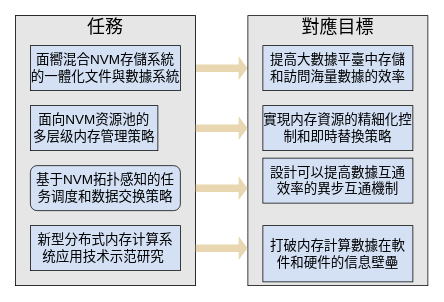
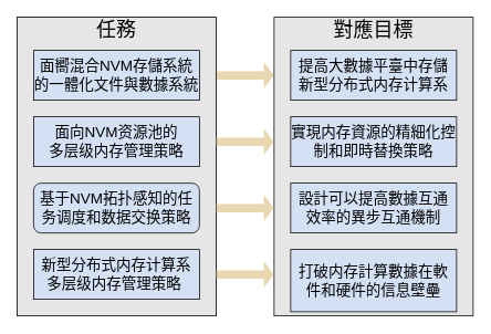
  <mxCell id="0" />
  <mxCell id="1" parent="0" />
  <mxCell id="2" value="" style="group;fillColor=#E6E6E6;fontColor=#333333;strokeColor=#666666;" vertex="1" connectable="0" parent="1"><mxGeometry x="20" y="20" width="240" height="360" as="geometry" /></mxCell>
  <mxCell id="3" style="edgeStyle=orthogonalEdgeStyle;rounded=1;orthogonalLoop=1;jettySize=auto;html=1;shape=flexArrow;endWidth=20.476;endSize=3.605;fillColor=#e8d7b0;strokeColor=none;" edge="1" parent="2" source="4"><mxGeometry relative="1" as="geometry"><mxPoint x="310" y="70" as="targetPoint" /><Array as="points"><mxPoint x="310" y="70" /></Array></mxGeometry></mxCell>
  <mxCell id="4" value="" style="rounded=0;whiteSpace=wrap;html=1;fillColor=#E6E6E6;" vertex="1" parent="2"><mxGeometry width="240" height="360" as="geometry" /></mxCell>
  <mxCell id="5" value="&lt;font style=&quot;font-size: 24px;&quot;&gt;任務&lt;/font&gt;" style="text;html=1;strokeColor=none;fillColor=none;align=center;verticalAlign=middle;whiteSpace=wrap;rounded=0;" vertex="1" parent="2"><mxGeometry x="90" width="60" height="30" as="geometry" /></mxCell>
  <mxCell id="6" value="&lt;font style=&quot;font-size: 18px;&quot;&gt;面嚮混合NVM存儲系統的一體化文件與數據系統&lt;/font&gt;" style="rounded=0;whiteSpace=wrap;html=1;fillColor=#D4E1F5;" vertex="1" parent="2"><mxGeometry x="20" y="40" width="200" height="60" as="geometry" /></mxCell>
- <mxCell id="7" value="&lt;font style=&quot;font-size: 18px;&quot;&gt;面向NVM资源池的&lt;br&gt;多层级内存管理策略&lt;/font&gt;" style="rounded=0;whiteSpace=wrap;html=1;fillColor=#D4E1F5;" vertex="1" parent="2"><mxGeometry x="20" y="120" width="170" height="60" as="geometry" /></mxCell>
+ <mxCell id="7" value="&lt;font style=&quot;font-size: 18px;&quot;&gt;面向NVM资源池的&lt;br&gt;多层级内存管理策略&lt;/font&gt;" style="rounded=0;whiteSpace=wrap;html=1;fillColor=#D4E1F5;" vertex="1" parent="2"><mxGeometry x="20" y="120" width="200" height="60" as="geometry" /></mxCell>
  <mxCell id="8" value="&lt;font style=&quot;font-size: 18px;&quot;&gt;基于NVM拓扑感知的任务调度和数据交换策略&lt;/font&gt;" style="whiteSpace=wrap;html=1;fillColor=#D4E1F5;rounded=1;" vertex="1" parent="2"><mxGeometry x="20" y="200" width="200" height="60" as="geometry" /></mxCell>
- <mxCell id="9" value="&lt;font style=&quot;font-size: 18px;&quot;&gt;新型分布式内存计算系&lt;br&gt;统应用技术示范研究&amp;nbsp;&lt;/font&gt;" style="rounded=0;whiteSpace=wrap;html=1;fillColor=#D4E1F5;" vertex="1" parent="2"><mxGeometry x="20" y="280" width="200" height="60" as="geometry" /></mxCell>
+ <mxCell id="9" value="&lt;font style=&quot;font-size: 18px;&quot;&gt;新型分布式内存计算系&lt;br&gt;多层级内存管理策略&amp;nbsp;&lt;/font&gt;" style="rounded=0;whiteSpace=wrap;html=1;fillColor=#D4E1F5;" vertex="1" parent="2"><mxGeometry x="20" y="280" width="200" height="60" as="geometry" /></mxCell>
  <mxCell id="10" value="" style="group" vertex="1" connectable="0" parent="1"><mxGeometry x="330" y="20" width="240" height="360" as="geometry" /></mxCell>
  <mxCell id="11" value="" style="rounded=0;whiteSpace=wrap;html=1;fillColor=#E6E6E6;" vertex="1" parent="10"><mxGeometry width="240" height="360" as="geometry" /></mxCell>
  <mxCell id="12" value="&lt;span style=&quot;font-size: 24px;&quot;&gt;對應目標&lt;/span&gt;" style="text;html=1;strokeColor=none;fillColor=none;align=center;verticalAlign=middle;whiteSpace=wrap;rounded=0;" vertex="1" parent="10"><mxGeometry x="70" width="100" height="30" as="geometry" /></mxCell>
- <mxCell id="13" value="&lt;font style=&quot;font-size: 18px;&quot;&gt;提高大數據平臺中存儲&lt;br&gt;和訪問海量數據的效率&lt;/font&gt;" style="rounded=0;whiteSpace=wrap;html=1;fillColor=#D4E1F5;" vertex="1" parent="10"><mxGeometry x="20" y="40" width="200" height="60" as="geometry" /></mxCell>
+ <mxCell id="13" value="&lt;font style=&quot;font-size: 18px;&quot;&gt;提高大數據平臺中存儲&lt;br&gt;新型分布式内存计算系&lt;/font&gt;" style="rounded=0;whiteSpace=wrap;html=1;fillColor=#D4E1F5;" vertex="1" parent="10"><mxGeometry x="20" y="40" width="200" height="60" as="geometry" /></mxCell>
  <mxCell id="14" value="&lt;font style=&quot;font-size: 18px;&quot;&gt;實現内存資源的精細化控制和即時替換策略&lt;/font&gt;" style="rounded=0;whiteSpace=wrap;html=1;fillColor=#D4E1F5;" vertex="1" parent="10"><mxGeometry x="20" y="120" width="200" height="60" as="geometry" /></mxCell>
- <mxCell id="15" value="&lt;font style=&quot;font-size: 18px;&quot;&gt;設計可以提高數據互通&lt;br&gt;效率的異步互通機制&lt;/font&gt;" style="rounded=0;whiteSpace=wrap;html=1;fillColor=#D4E1F5;" vertex="1" parent="10"><mxGeometry x="20" y="190" width="200" height="60" as="geometry" /></mxCell>
+ <mxCell id="15" value="&lt;font style=&quot;font-size: 18px;&quot;&gt;設計可以提高數據互通&lt;br&gt;效率的異步互通機制&lt;/font&gt;" style="rounded=0;whiteSpace=wrap;html=1;fillColor=#D4E1F5;" vertex="1" parent="10"><mxGeometry x="20" y="200" width="200" height="60" as="geometry" /></mxCell>
  <mxCell id="16" value="&lt;font style=&quot;font-size: 18px;&quot;&gt;打破内存計算數據在軟&lt;br&gt;件和硬件的信息壁壘&lt;/font&gt;" style="rounded=0;whiteSpace=wrap;html=1;fillColor=#D4E1F5;" vertex="1" parent="10"><mxGeometry x="20" y="280" width="200" height="75" as="geometry" /></mxCell>
  <mxCell id="17" style="edgeStyle=orthogonalEdgeStyle;rounded=1;orthogonalLoop=1;jettySize=auto;html=1;shape=flexArrow;endWidth=20.476;endSize=3.605;fillColor=#e8d7b0;strokeColor=none;" edge="1" parent="1"><mxGeometry relative="1" as="geometry"><mxPoint x="330" y="170" as="targetPoint" /><mxPoint x="260" y="170" as="sourcePoint" /><Array as="points"><mxPoint x="330" y="170" /></Array></mxGeometry></mxCell>
  <mxCell id="18" style="edgeStyle=orthogonalEdgeStyle;rounded=1;orthogonalLoop=1;jettySize=auto;html=1;shape=flexArrow;endWidth=20.476;endSize=3.605;fillColor=#e8d7b0;strokeColor=none;" edge="1" parent="1"><mxGeometry relative="1" as="geometry"><mxPoint x="330" y="250" as="targetPoint" /><mxPoint x="260" y="250" as="sourcePoint" /><Array as="points"><mxPoint x="330" y="250" /></Array></mxGeometry></mxCell>
  <mxCell id="19" style="edgeStyle=orthogonalEdgeStyle;rounded=1;orthogonalLoop=1;jettySize=auto;html=1;shape=flexArrow;endWidth=20.476;endSize=3.605;fillColor=#e8d7b0;strokeColor=none;" edge="1" parent="1"><mxGeometry relative="1" as="geometry"><mxPoint x="330" y="330" as="targetPoint" /><mxPoint x="260" y="330" as="sourcePoint" /><Array as="points"><mxPoint x="330" y="330" /></Array></mxGeometry></mxCell>
